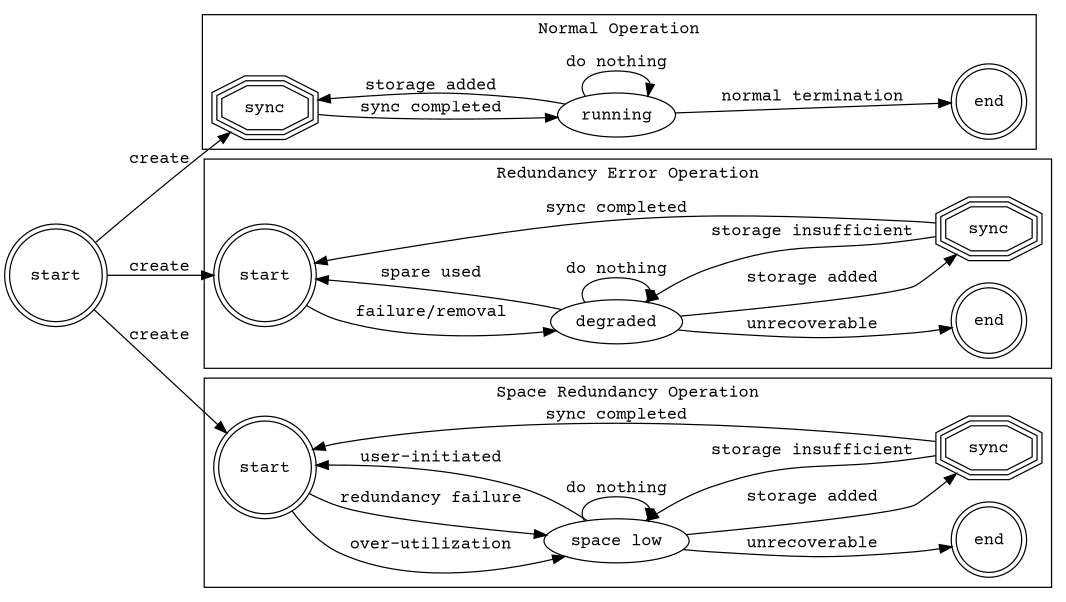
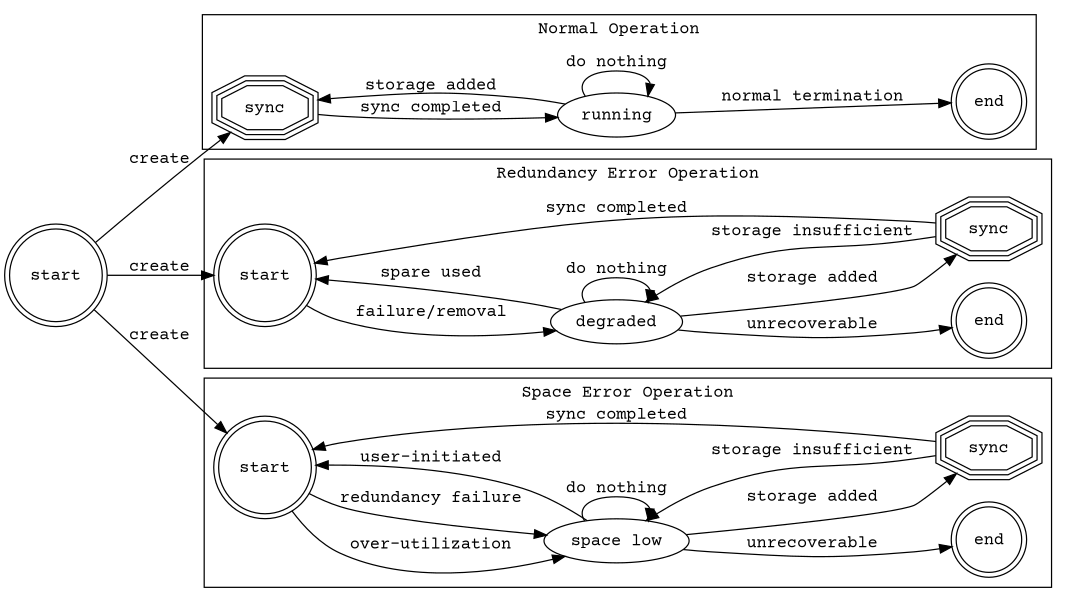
  digraph {
    rankdir=LR
    fontname="Courier Prime"
    node [shape=doublecircle fontname="Courier Prime"]
    edge [fontname="Courier Prime"]
    sync [shape=tripleoctagon]
    running [shape=""]
    n3 [label=end]
    n4 [label=start]
    degraded [shape=""]
    n6 [label=end]
    n7 [label=sync shape=tripleoctagon]
    n8 [label=start]
    "space low" [shape=""]
    n10 [label=end]
    n11 [label=sync shape=tripleoctagon]
    start
    subgraph cluster_1 {
      label="Normal Operation"
      sync
      running
      n3
    }
    subgraph cluster_2 {
      label="Redundancy Error Operation"
      n4
      degraded
      n6
      n7
    }
    subgraph cluster_3 {
-     label="Space Redundancy Operation"
+     label="Space Error Operation"
      n8
      "space low"
      n10
      n11
    }
    sync -> running [label="sync completed"]
    running -> sync [label="storage added"]
    running -> running [label="do nothing"]
    running -> n3 [label="normal termination"]
    n4 -> degraded [label="failure/removal"]
    degraded -> n4 [label="spare used"]
    degraded -> degraded [label="do nothing"]
    degraded -> n6 [label=unrecoverable]
    degraded -> n7 [label="storage added"]
    n7 -> n4 [label="sync completed"]
    n7 -> degraded [label="storage insufficient"]
    n8 -> "space low" [label="over-utilization"]
    n8 -> "space low" [label="redundancy failure"]
    "space low" -> n8 [label="user-initiated"]
    "space low" -> "space low" [label="do nothing"]
    "space low" -> n10 [label=unrecoverable]
    "space low" -> n11 [label="storage added"]
    n11 -> n8 [label="sync completed"]
    n11 -> "space low" [label="storage insufficient"]
    start -> sync [label=create]
    start -> n4 [label=create]
    start -> n8 [label=create]
  }
